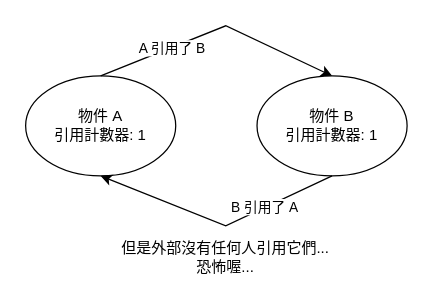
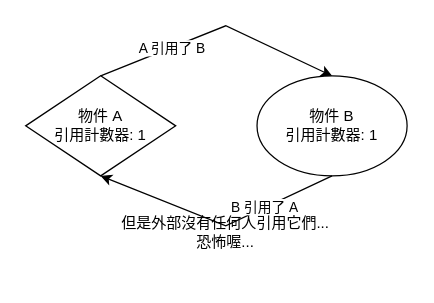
  <mxCell id="0" />
  <mxCell id="1" parent="0" />
- <mxCell id="2" value="物件 A&lt;br&gt;引用計數器: 1" style="ellipse;whiteSpace=wrap;html=1;" vertex="1" parent="1"><mxGeometry x="20" y="60" width="120" height="80" as="geometry" /></mxCell>
+ <mxCell id="2" value="物件 A&lt;br&gt;引用計數器: 1" style="rhombus;whiteSpace=wrap;html=1;" vertex="1" parent="1"><mxGeometry x="20" y="60" width="120" height="80" as="geometry" /></mxCell>
  <mxCell id="3" value="物件 B&lt;br&gt;引用計數器: 1" style="ellipse;whiteSpace=wrap;html=1;" vertex="1" parent="1"><mxGeometry x="205" y="60" width="120" height="80" as="geometry" /></mxCell>
  <mxCell id="4" value="" style="endArrow=classic;html=1;rounded=0;exitX=0.5;exitY=0;exitDx=0;exitDy=0;entryX=0.5;entryY=0;entryDx=0;entryDy=0;" edge="1" parent="1" source="2" target="3"><mxGeometry width="50" height="50" relative="1" as="geometry"><mxPoint x="40" y="-40" as="sourcePoint" /><mxPoint x="90" y="-90" as="targetPoint" /><Array as="points"><mxPoint x="180" y="20" /></Array></mxGeometry></mxCell>
  <mxCell id="5" value="A 引用了 B" style="edgeLabel;html=1;align=center;verticalAlign=middle;resizable=0;points=[];" vertex="1" connectable="0" parent="4"><mxGeometry x="-0.398" relative="1" as="geometry"><mxPoint as="offset" /></mxGeometry></mxCell>
  <mxCell id="6" value="" style="endArrow=classic;html=1;rounded=0;exitX=0.5;exitY=1;exitDx=0;exitDy=0;entryX=0.5;entryY=1;entryDx=0;entryDy=0;" edge="1" parent="1" source="3" target="2"><mxGeometry width="50" height="50" relative="1" as="geometry"><mxPoint x="260" y="310" as="sourcePoint" /><mxPoint x="310" y="260" as="targetPoint" /><Array as="points"><mxPoint x="180" y="180" /></Array></mxGeometry></mxCell>
  <mxCell id="7" value="B 引用了 A" style="edgeLabel;html=1;align=center;verticalAlign=middle;resizable=0;points=[];" vertex="1" connectable="0" parent="6"><mxGeometry x="-0.405" y="-1" relative="1" as="geometry"><mxPoint as="offset" /></mxGeometry></mxCell>
- <mxCell id="8" value="但是外部沒有任何人引用它們...&lt;br&gt;恐怖喔..." style="text;html=1;strokeColor=none;fillColor=none;align=center;verticalAlign=middle;whiteSpace=wrap;rounded=0;" vertex="1" parent="1"><mxGeometry x="90" y="190" width="180" height="30" as="geometry" /></mxCell>
+ <mxCell id="8" value="但是外部沒有任何人引用它們...&lt;br&gt;恐怖喔..." style="text;html=1;strokeColor=none;fillColor=none;align=center;verticalAlign=middle;whiteSpace=wrap;rounded=0;" vertex="1" parent="1"><mxGeometry x="90" y="170" width="180" height="30" as="geometry" /></mxCell>
